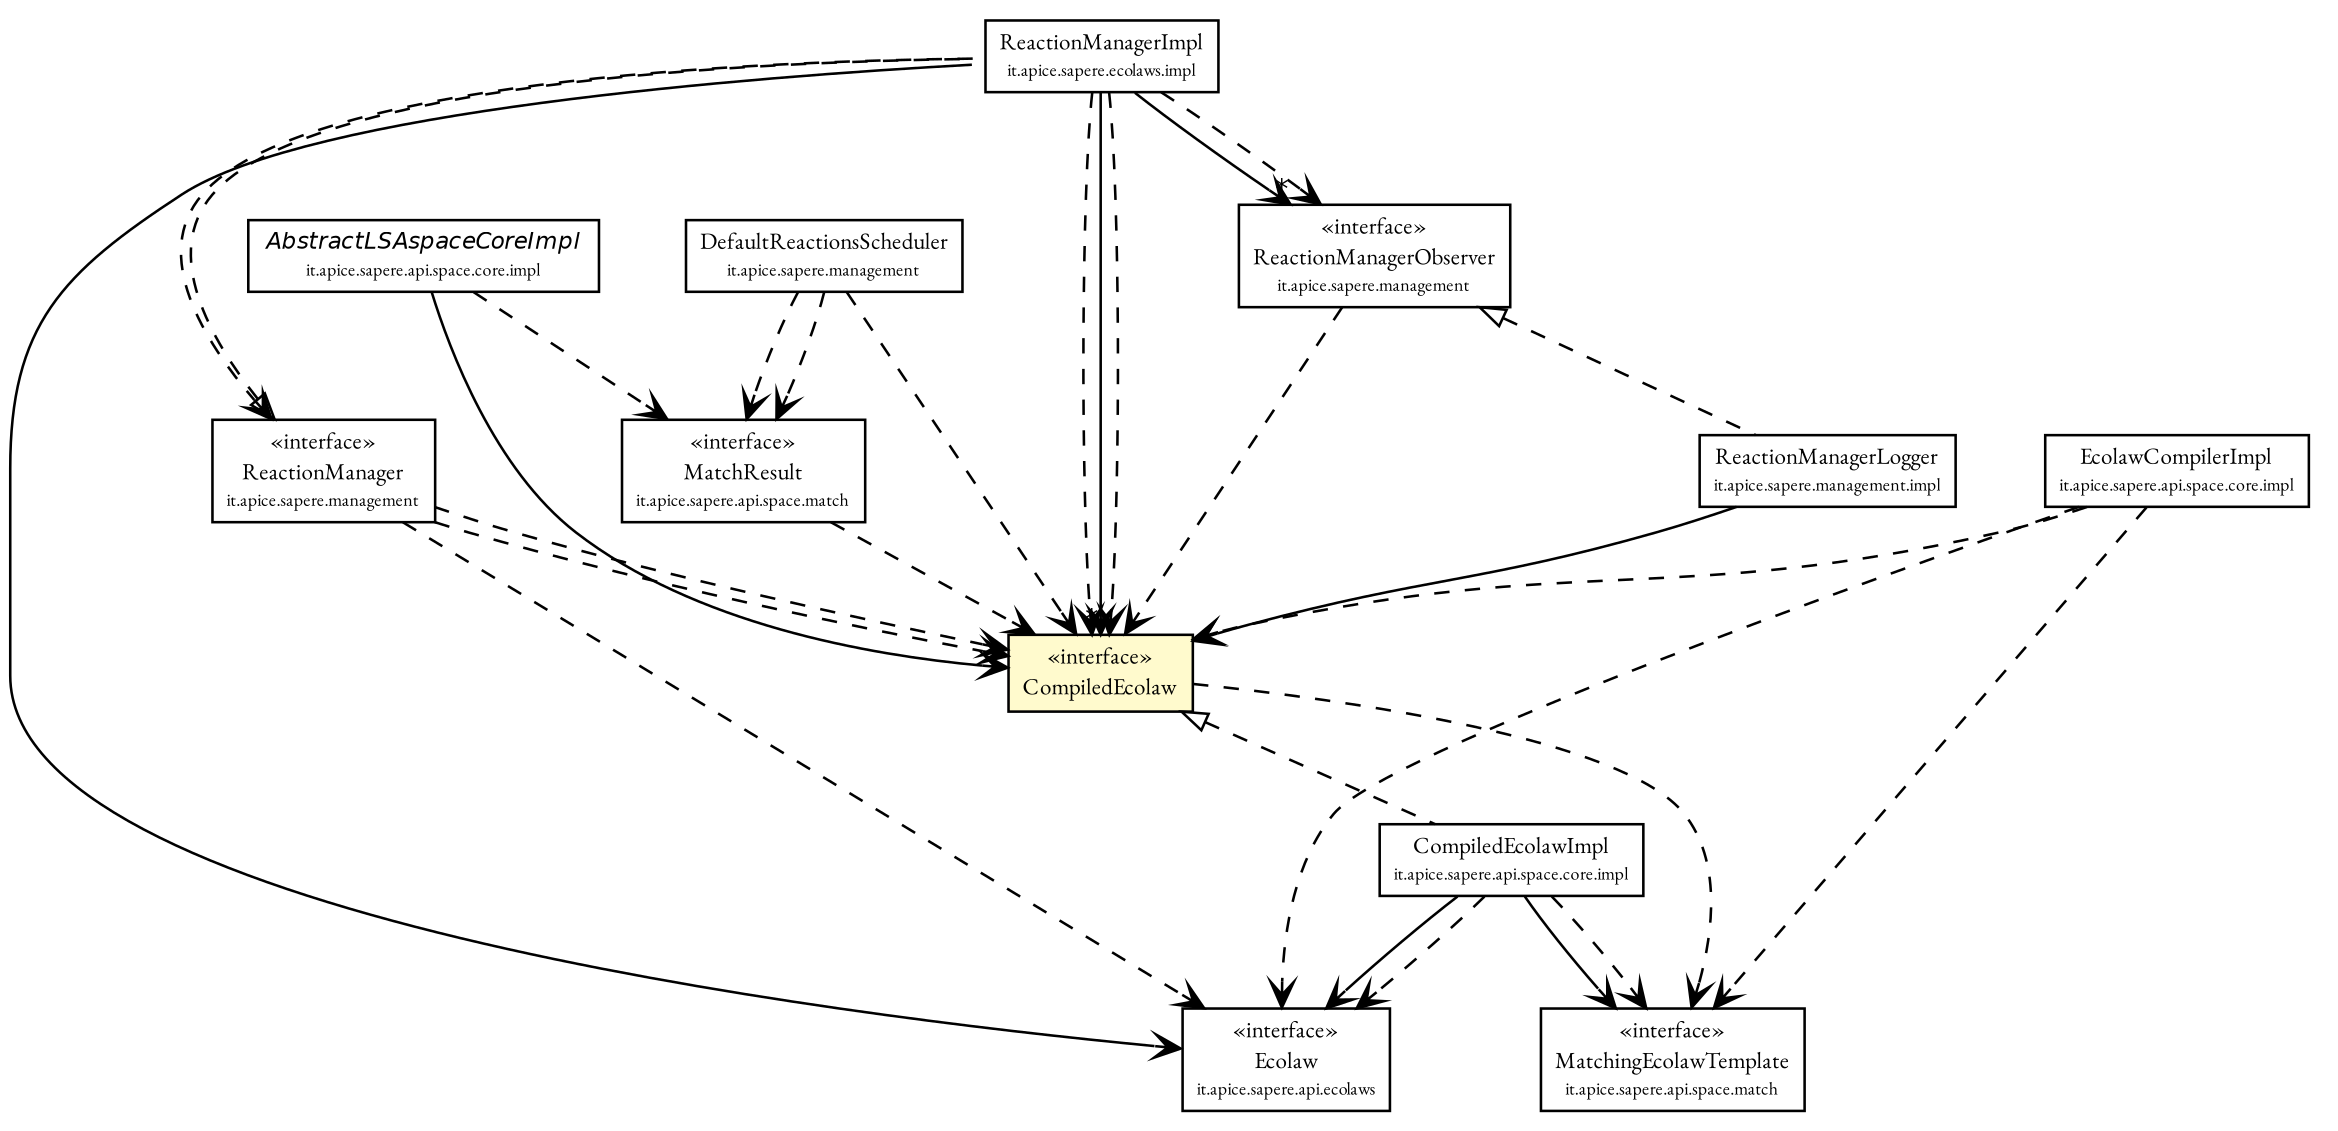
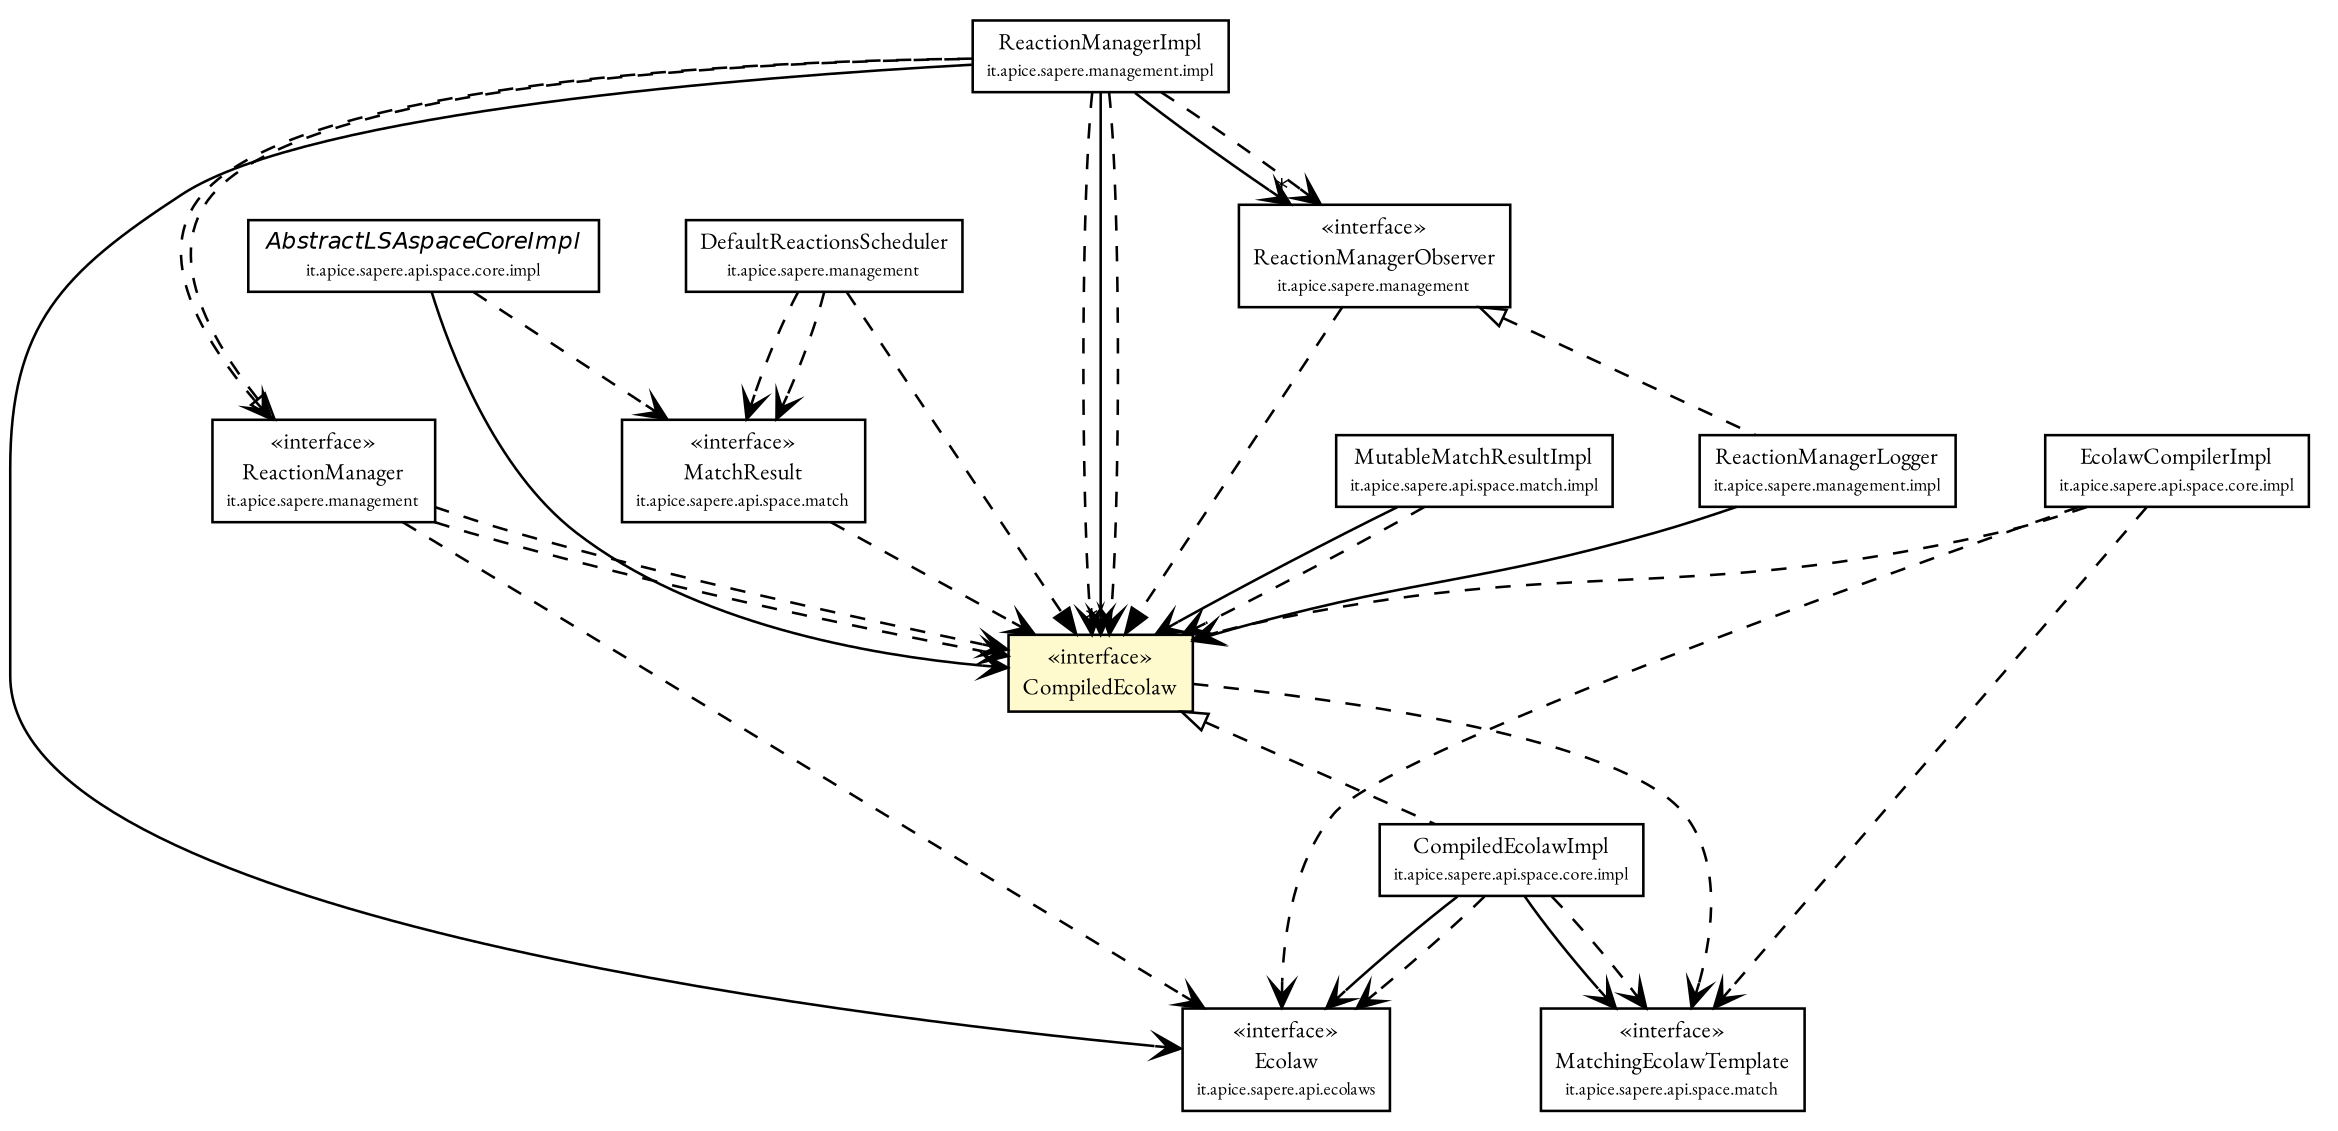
  digraph {
    fontname="EB Garamond"
    node [fontcolor=black fontname="EB Garamond" fontsize=9.0 shape=plaintext]
    edge [arrowhead=open color=black fontcolor=black fontname="EB Garamond" fontsize=10.0 headport=p labelfontname=Helvetica labelfontsize=10 style=dashed tailport=p]
    n1 [label=<<table border="0" cellborder="1" cellspacing="0" cellpadding="2" port="p" href="../../ecolaws/Ecolaw.html"> 		<tr><td><table border="0" cellspacing="0" cellpadding="1"> 			<tr><td> &laquo;interface&raquo; </td></tr> 			<tr><td> Ecolaw </td></tr> 			<tr><td><font point-size="7.0"> it.apice.sapere.api.ecolaws </font></td></tr> 		</table></td></tr> 		</table>>]
    n2 [label=<<table border="0" cellborder="1" cellspacing="0" cellpadding="2" port="p" bgcolor="lemonChiffon" href="./CompiledEcolaw.html"> 		<tr><td><table border="0" cellspacing="0" cellpadding="1"> 			<tr><td> &laquo;interface&raquo; </td></tr> 			<tr><td> CompiledEcolaw </td></tr> 		</table></td></tr> 		</table>>]
    n3 [label=<<table border="0" cellborder="1" cellspacing="0" cellpadding="2" port="p" href="../match/MatchingEcolawTemplate.html"> 		<tr><td><table border="0" cellspacing="0" cellpadding="1"> 			<tr><td> &laquo;interface&raquo; </td></tr> 			<tr><td> MatchingEcolawTemplate </td></tr> 			<tr><td><font point-size="7.0"> it.apice.sapere.api.space.match </font></td></tr> 		</table></td></tr> 		</table>>]
    n4 [label=<<table border="0" cellborder="1" cellspacing="0" cellpadding="2" port="p" href="./impl/CompiledEcolawImpl.html"> 		<tr><td><table border="0" cellspacing="0" cellpadding="1"> 			<tr><td> CompiledEcolawImpl </td></tr> 			<tr><td><font point-size="7.0"> it.apice.sapere.api.space.core.impl </font></td></tr> 		</table></td></tr> 		</table>>]
    n5 [label=<<table border="0" cellborder="1" cellspacing="0" cellpadding="2" port="p" href="../match/MatchResult.html"> 		<tr><td><table border="0" cellspacing="0" cellpadding="1"> 			<tr><td> &laquo;interface&raquo; </td></tr> 			<tr><td> MatchResult </td></tr> 			<tr><td><font point-size="7.0"> it.apice.sapere.api.space.match </font></td></tr> 		</table></td></tr> 		</table>>]
    n6 [label=<<table border="0" cellborder="1" cellspacing="0" cellpadding="2" port="p" href="./impl/EcolawCompilerImpl.html"> 		<tr><td><table border="0" cellspacing="0" cellpadding="1"> 			<tr><td> EcolawCompilerImpl </td></tr> 			<tr><td><font point-size="7.0"> it.apice.sapere.api.space.core.impl </font></td></tr> 		</table></td></tr> 		</table>>]
    n7 [label=<<table border="0" cellborder="1" cellspacing="0" cellpadding="2" port="p" href="./impl/AbstractLSAspaceCoreImpl.html"> 		<tr><td><table border="0" cellspacing="0" cellpadding="1"> 			<tr><td><font face="Helvetica-Oblique"> AbstractLSAspaceCoreImpl </font></td></tr> 			<tr><td><font point-size="7.0"> it.apice.sapere.api.space.core.impl </font></td></tr> 		</table></td></tr> 		</table>>]
+   n8 [label=<<table border="0" cellborder="1" cellspacing="0" cellpadding="2" port="p" href="../match/impl/MutableMatchResultImpl.html"> 		<tr><td><table border="0" cellspacing="0" cellpadding="1"> 			<tr><td> MutableMatchResultImpl </td></tr> 			<tr><td><font point-size="7.0"> it.apice.sapere.api.space.match.impl </font></td></tr> 		</table></td></tr> 		</table>>]
    n9 [label=<<table border="0" cellborder="1" cellspacing="0" cellpadding="2" port="p" href="../../../management/ReactionManagerObserver.html"> 		<tr><td><table border="0" cellspacing="0" cellpadding="1"> 			<tr><td> &laquo;interface&raquo; </td></tr> 			<tr><td> ReactionManagerObserver </td></tr> 			<tr><td><font point-size="7.0"> it.apice.sapere.management </font></td></tr> 		</table></td></tr> 		</table>>]
    n10 [label=<<table border="0" cellborder="1" cellspacing="0" cellpadding="2" port="p" href="../../../management/impl/ReactionManagerLogger.html"> 		<tr><td><table border="0" cellspacing="0" cellpadding="1"> 			<tr><td> ReactionManagerLogger </td></tr> 			<tr><td><font point-size="7.0"> it.apice.sapere.management.impl </font></td></tr> 		</table></td></tr> 		</table>>]
    n11 [label=<<table border="0" cellborder="1" cellspacing="0" cellpadding="2" port="p" href="../../../management/ReactionManager.html"> 		<tr><td><table border="0" cellspacing="0" cellpadding="1"> 			<tr><td> &laquo;interface&raquo; </td></tr> 			<tr><td> ReactionManager </td></tr> 			<tr><td><font point-size="7.0"> it.apice.sapere.management </font></td></tr> 		</table></td></tr> 		</table>>]
-   n12 [label=<<table border="0" cellborder="1" cellspacing="0" cellpadding="2" port="p" href="../../../management/impl/ReactionManagerImpl.html"> 		<tr><td><table border="0" cellspacing="0" cellpadding="1"> 			<tr><td> ReactionManagerImpl </td></tr> 			<tr><td><font point-size="7.0"> it.apice.sapere.ecolaws.impl </font></td></tr> 		</table></td></tr> 		</table>>]
+   n12 [label=<<table border="0" cellborder="1" cellspacing="0" cellpadding="2" port="p" href="../../../management/impl/ReactionManagerImpl.html"> 		<tr><td><table border="0" cellspacing="0" cellpadding="1"> 			<tr><td> ReactionManagerImpl </td></tr> 			<tr><td><font point-size="7.0"> it.apice.sapere.management.impl </font></td></tr> 		</table></td></tr> 		</table>>]
    n13 [label=<<table border="0" cellborder="1" cellspacing="0" cellpadding="2" port="p" href="../../../management/DefaultReactionsScheduler.html"> 		<tr><td><table border="0" cellspacing="0" cellpadding="1"> 			<tr><td> DefaultReactionsScheduler </td></tr> 			<tr><td><font point-size="7.0"> it.apice.sapere.management </font></td></tr> 		</table></td></tr> 		</table>>]
    n2 -> n3
    n2 -> n4 [arrowtail=empty dir=back fontsize=10 arrowhead="" color="" fontcolor=""]
    n4 -> n1 [style=""]
    n4 -> n1
    n4 -> n3 [style=""]
    n4 -> n3
    n5 -> n2
    n6 -> n1
    n6 -> n2
    n6 -> n3
    n7 -> n2 [style=solid]
    n7 -> n5
-   n9 -> n2
+   n8 -> n2 [style=""]
+   n8 -> n2
+   n9 -> n2 [arrowhead=normal]
    n9 -> n10 [arrowtail=empty dir=back fontsize=10 arrowhead="" color="" fontcolor=""]
    n10 -> n2 [style=solid]
    n11 -> n1
    n11 -> n2
    n11 -> n2
    n11 -> n12 [arrowtail=empty dir=back fontsize=10 arrowhead="" color="" fontcolor=""]
    n12 -> n1 [style=solid]
    n12 -> n2 [headlabel="*" style=""]
    n12 -> n2
    n12 -> n2
    n12 -> n9 [headlabel="*" style=""]
    n12 -> n9
    n12 -> n11
-   n13 -> n2
+   n13 -> n2 [arrowhead=normal]
    n13 -> n5
    n13 -> n5
  }
